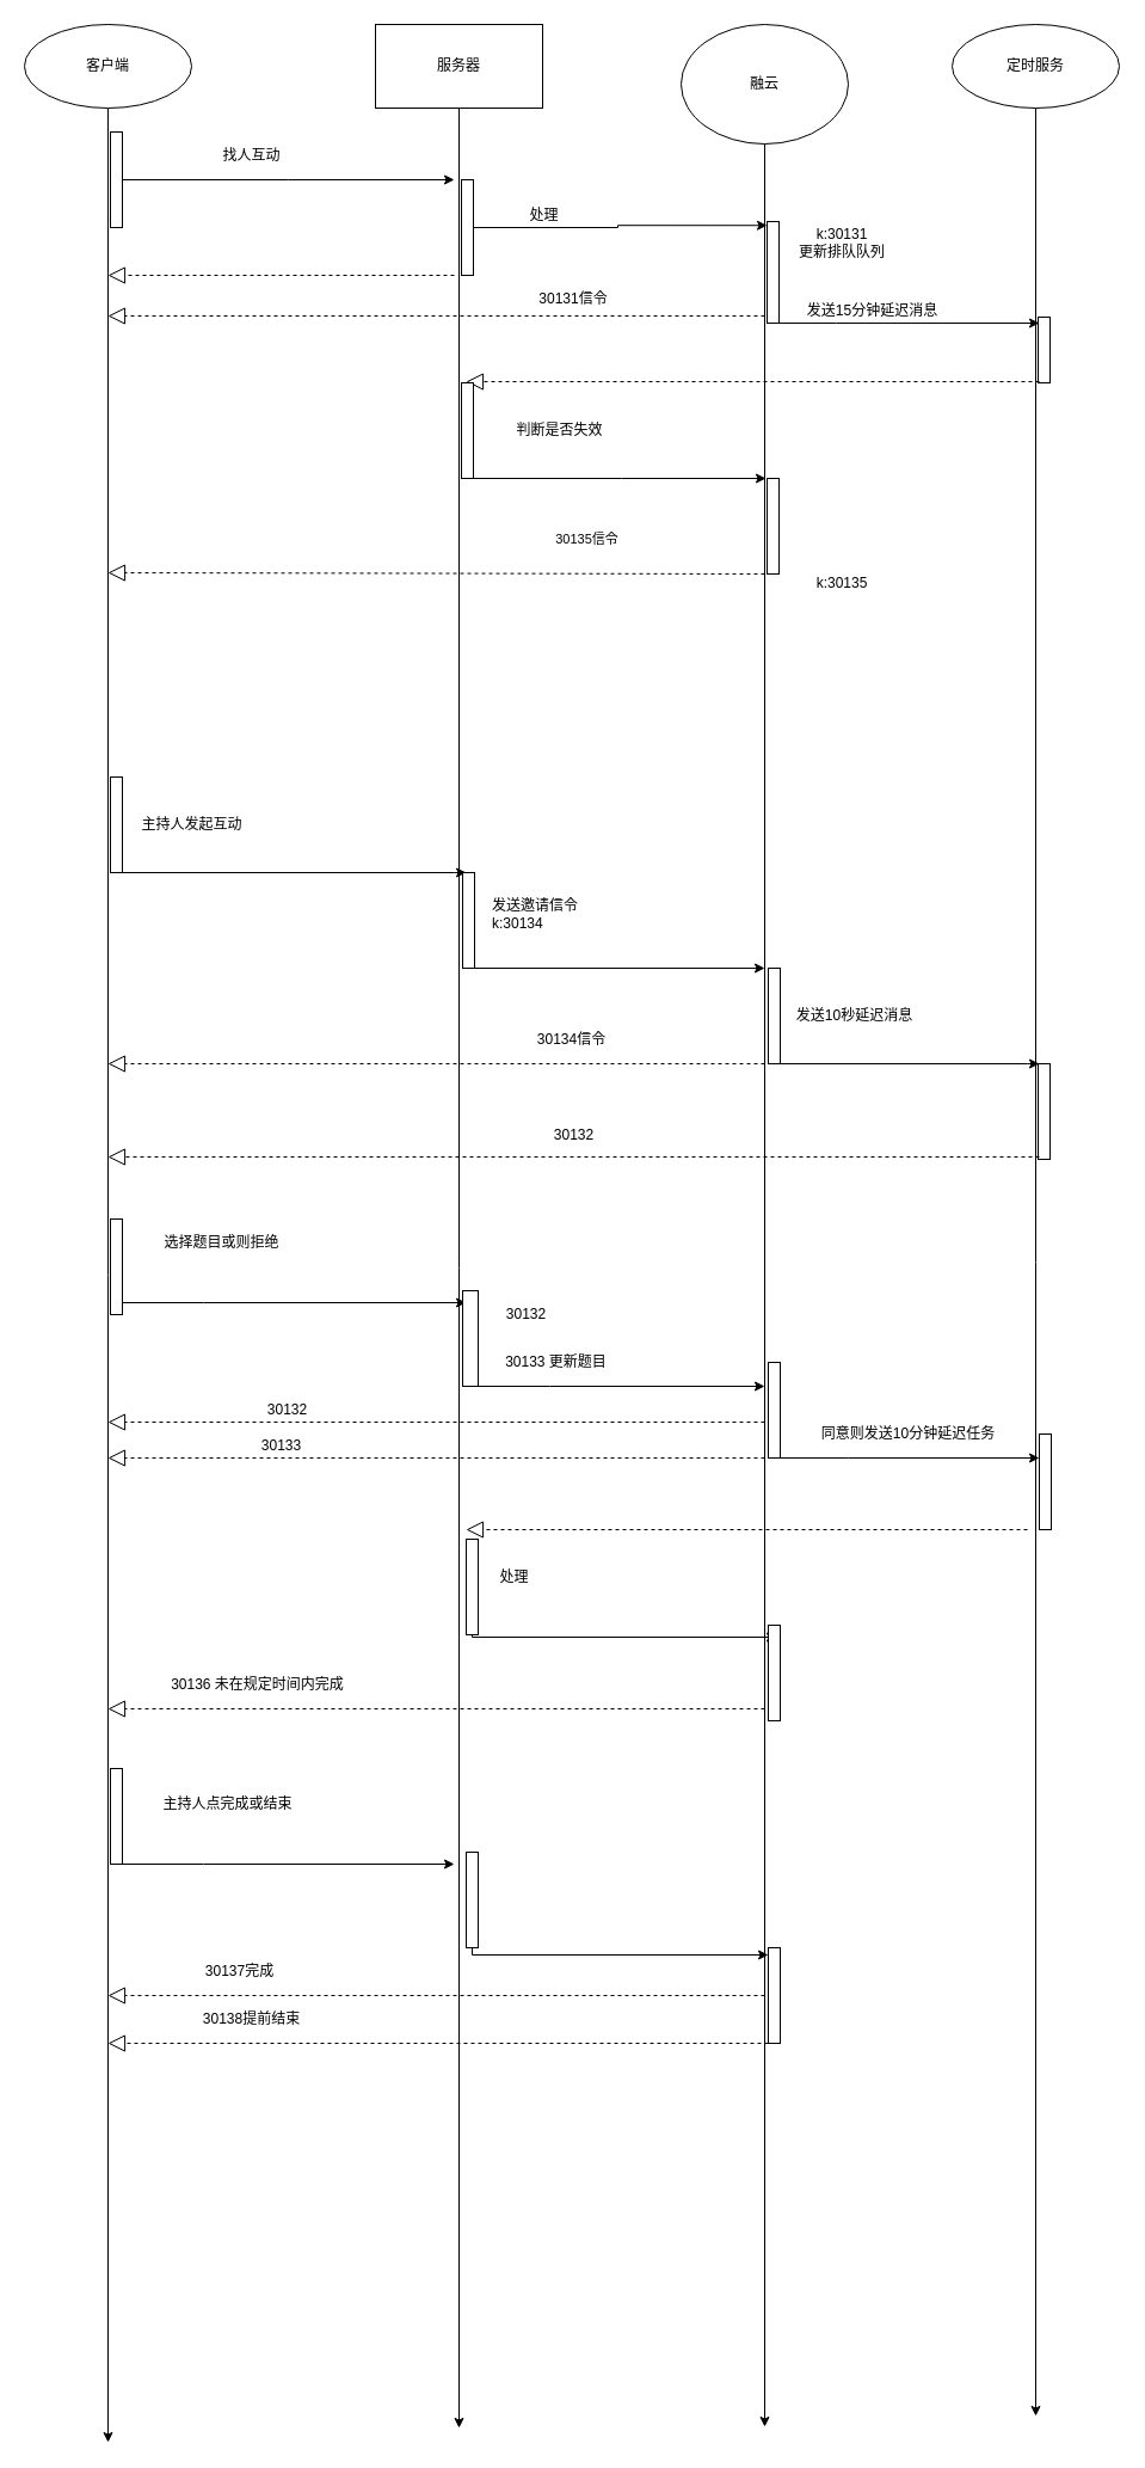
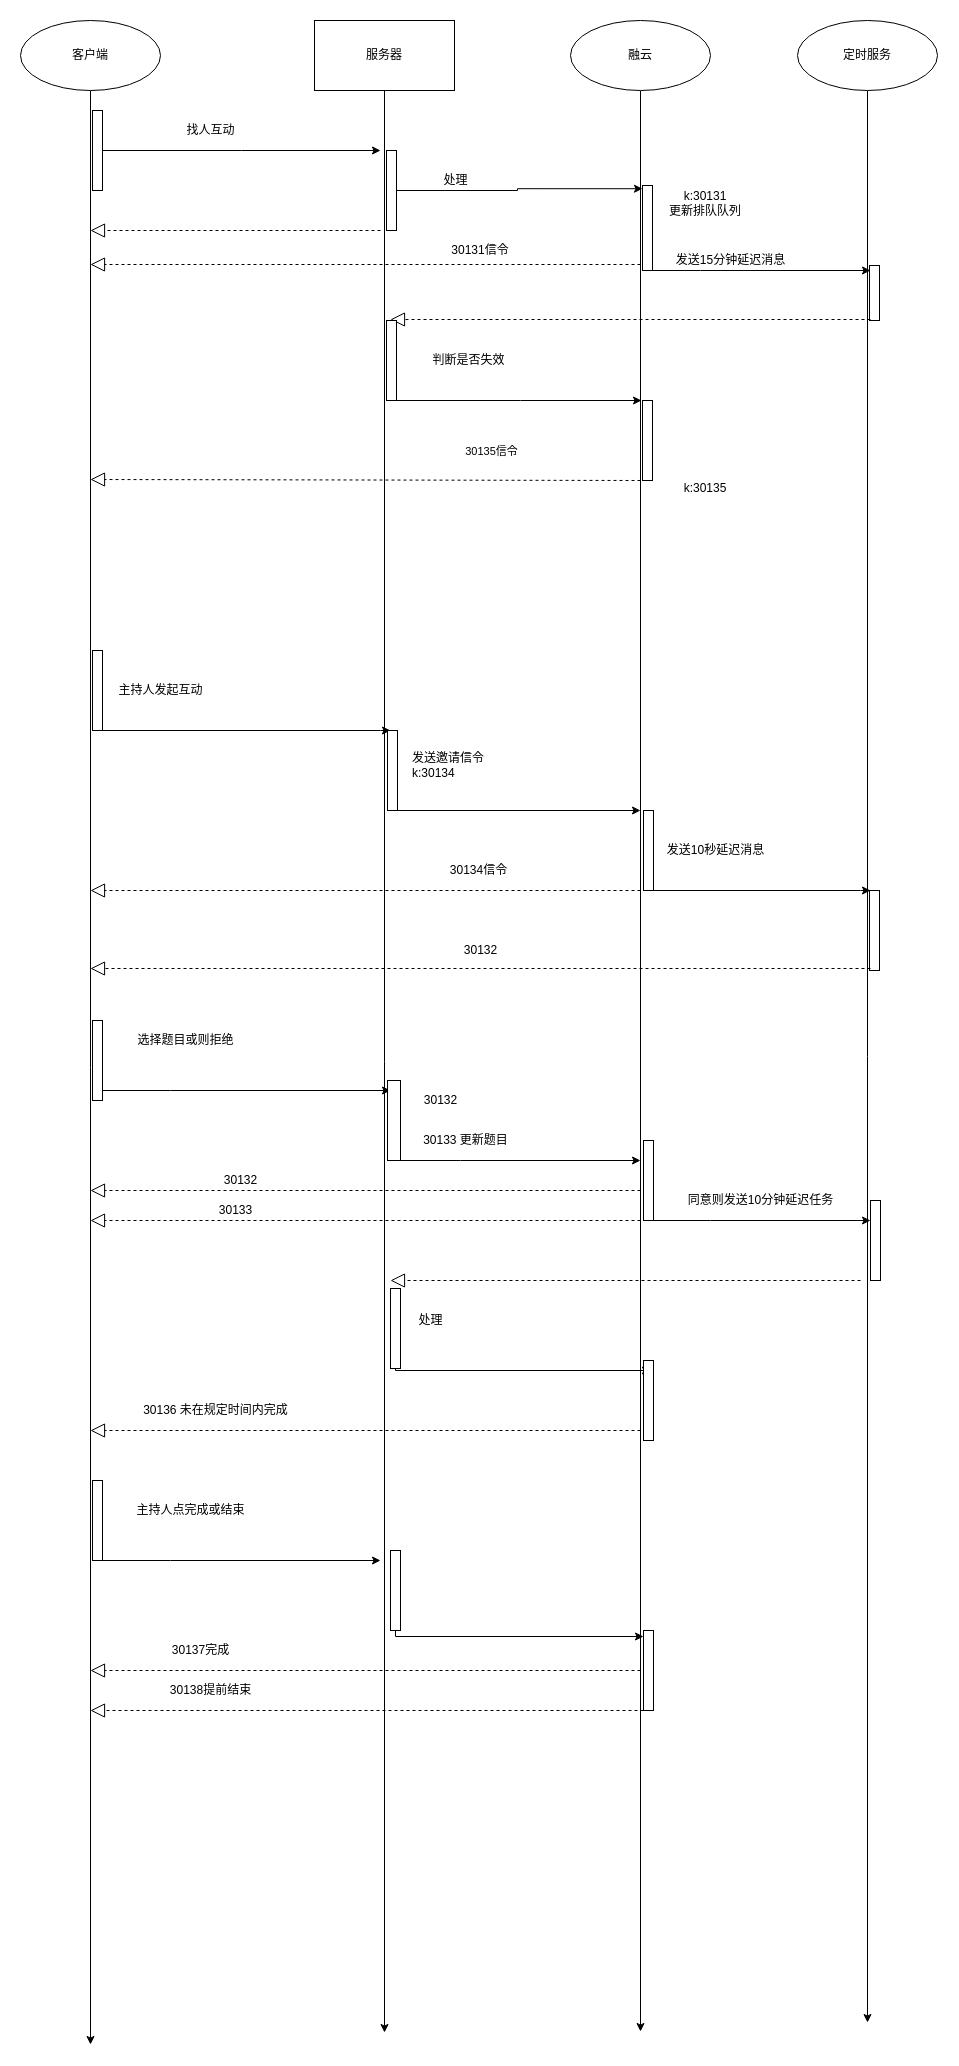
  <mxCell id="0" />
  <mxCell id="1" parent="0" />
  <mxCell id="2" style="edgeStyle=orthogonalEdgeStyle;rounded=0;orthogonalLoop=1;jettySize=auto;html=1;exitX=0.5;exitY=1;exitDx=0;exitDy=0;" edge="1" parent="1" source="3"><mxGeometry relative="1" as="geometry"><mxPoint x="90" y="2044" as="targetPoint" /></mxGeometry></mxCell>
  <mxCell id="3" value="客户端" style="ellipse;whiteSpace=wrap;html=1;" vertex="1" parent="1"><mxGeometry x="20" y="20" width="140" height="70" as="geometry" /></mxCell>
  <mxCell id="4" style="edgeStyle=orthogonalEdgeStyle;rounded=0;orthogonalLoop=1;jettySize=auto;html=1;exitX=0.5;exitY=1;exitDx=0;exitDy=0;" edge="1" parent="1" source="5"><mxGeometry relative="1" as="geometry"><mxPoint x="384" y="2032" as="targetPoint" /></mxGeometry></mxCell>
  <mxCell id="5" value="服务器" style="whiteSpace=wrap;html=1;rounded=0;" vertex="1" parent="1"><mxGeometry x="314" y="20" width="140" height="70" as="geometry" /></mxCell>
  <mxCell id="6" style="edgeStyle=orthogonalEdgeStyle;rounded=0;orthogonalLoop=1;jettySize=auto;html=1;" edge="1" parent="1" source="7"><mxGeometry relative="1" as="geometry"><mxPoint x="640" y="2031" as="targetPoint" /></mxGeometry></mxCell>
- <mxCell id="7" value="融云" style="ellipse;whiteSpace=wrap;html=1;" vertex="1" parent="1"><mxGeometry x="570" y="20" width="140" height="100" as="geometry" /></mxCell>
+ <mxCell id="7" value="融云" style="ellipse;whiteSpace=wrap;html=1;" vertex="1" parent="1"><mxGeometry x="570" y="20" width="140" height="70" as="geometry" /></mxCell>
  <mxCell id="8" style="edgeStyle=orthogonalEdgeStyle;rounded=0;orthogonalLoop=1;jettySize=auto;html=1;" edge="1" parent="1" source="9"><mxGeometry relative="1" as="geometry"><mxPoint x="867" y="2022" as="targetPoint" /></mxGeometry></mxCell>
  <mxCell id="9" value="定时服务" style="ellipse;whiteSpace=wrap;html=1;" vertex="1" parent="1"><mxGeometry x="797" y="20" width="140" height="70" as="geometry" /></mxCell>
  <mxCell id="10" style="edgeStyle=orthogonalEdgeStyle;rounded=0;orthogonalLoop=1;jettySize=auto;html=1;entryX=0;entryY=0.038;entryDx=0;entryDy=0;entryPerimeter=0;" edge="1" parent="1" source="11" target="18"><mxGeometry relative="1" as="geometry"><mxPoint x="630" y="190" as="targetPoint" /><Array as="points"><mxPoint x="517" y="190" /><mxPoint x="517" y="188" /></Array></mxGeometry></mxCell>
  <mxCell id="11" value="" style="html=1;points=[];perimeter=orthogonalPerimeter;" vertex="1" parent="1"><mxGeometry x="386" y="150" width="10" height="80" as="geometry" /></mxCell>
  <mxCell id="12" style="edgeStyle=orthogonalEdgeStyle;rounded=0;orthogonalLoop=1;jettySize=auto;html=1;" edge="1" parent="1" source="13"><mxGeometry relative="1" as="geometry"><mxPoint x="380" y="150" as="targetPoint" /></mxGeometry></mxCell>
  <mxCell id="13" value="" style="html=1;points=[];perimeter=orthogonalPerimeter;" vertex="1" parent="1"><mxGeometry x="92" y="110" width="10" height="80" as="geometry" /></mxCell>
  <mxCell id="14" value="找人互动" style="text;html=1;align=center;verticalAlign=middle;resizable=0;points=[];autosize=1;strokeColor=none;" vertex="1" parent="1"><mxGeometry x="180" y="120" width="60" height="20" as="geometry" /></mxCell>
  <mxCell id="15" value="处理" style="text;html=1;align=center;verticalAlign=middle;resizable=0;points=[];autosize=1;strokeColor=none;" vertex="1" parent="1"><mxGeometry x="435" y="170" width="40" height="20" as="geometry" /></mxCell>
  <mxCell id="16" value="" style="endArrow=block;dashed=1;endFill=0;endSize=12;html=1;" edge="1" parent="1"><mxGeometry width="160" relative="1" as="geometry"><mxPoint x="380" y="230" as="sourcePoint" /><mxPoint x="90" y="230" as="targetPoint" /></mxGeometry></mxCell>
  <mxCell id="17" style="edgeStyle=orthogonalEdgeStyle;rounded=0;orthogonalLoop=1;jettySize=auto;html=1;" edge="1" parent="1" source="18"><mxGeometry relative="1" as="geometry"><mxPoint x="870" y="270" as="targetPoint" /><Array as="points"><mxPoint x="700" y="270" /><mxPoint x="700" y="270" /></Array></mxGeometry></mxCell>
  <mxCell id="18" value="" style="html=1;points=[];perimeter=orthogonalPerimeter;" vertex="1" parent="1"><mxGeometry x="642" y="185" width="10" height="85" as="geometry" /></mxCell>
  <mxCell id="19" value="" style="endArrow=block;dashed=1;endFill=0;endSize=12;html=1;" edge="1" parent="1"><mxGeometry width="160" relative="1" as="geometry"><mxPoint x="640" y="264" as="sourcePoint" /><mxPoint x="90" y="264" as="targetPoint" /></mxGeometry></mxCell>
  <mxCell id="20" value="" style="html=1;points=[];perimeter=orthogonalPerimeter;" vertex="1" parent="1"><mxGeometry x="869" y="265" width="10" height="55" as="geometry" /></mxCell>
  <mxCell id="21" value="发送15分钟延迟消息" style="text;html=1;align=center;verticalAlign=middle;resizable=0;points=[];autosize=1;strokeColor=none;" vertex="1" parent="1"><mxGeometry x="670" y="250" width="120" height="20" as="geometry" /></mxCell>
  <mxCell id="22" value="" style="endArrow=block;dashed=1;endFill=0;endSize=12;html=1;exitX=0.1;exitY=0.982;exitDx=0;exitDy=0;exitPerimeter=0;" edge="1" parent="1" source="20"><mxGeometry width="160" relative="1" as="geometry"><mxPoint x="430" y="310" as="sourcePoint" /><mxPoint x="390" y="319" as="targetPoint" /></mxGeometry></mxCell>
  <mxCell id="23" style="edgeStyle=orthogonalEdgeStyle;rounded=0;orthogonalLoop=1;jettySize=auto;html=1;entryX=-0.1;entryY=0;entryDx=0;entryDy=0;entryPerimeter=0;" edge="1" parent="1" source="24" target="25"><mxGeometry relative="1" as="geometry"><Array as="points"><mxPoint x="520" y="400" /><mxPoint x="520" y="400" /></Array></mxGeometry></mxCell>
  <mxCell id="24" value="" style="html=1;points=[];perimeter=orthogonalPerimeter;" vertex="1" parent="1"><mxGeometry x="386" y="320" width="10" height="80" as="geometry" /></mxCell>
  <mxCell id="25" value="" style="html=1;points=[];perimeter=orthogonalPerimeter;" vertex="1" parent="1"><mxGeometry x="642" y="400" width="10" height="80" as="geometry" /></mxCell>
  <mxCell id="26" value="判断是否失效" style="text;html=1;align=center;verticalAlign=middle;resizable=0;points=[];autosize=1;strokeColor=none;" vertex="1" parent="1"><mxGeometry x="423" y="350" width="90" height="20" as="geometry" /></mxCell>
  <mxCell id="27" value="" style="endArrow=block;dashed=1;endFill=0;endSize=12;html=1;" edge="1" parent="1"><mxGeometry width="160" relative="1" as="geometry"><mxPoint x="640" y="480" as="sourcePoint" /><mxPoint x="90" y="479" as="targetPoint" /></mxGeometry></mxCell>
  <mxCell id="28" value="30135信令" style="edgeLabel;html=1;align=center;verticalAlign=middle;resizable=0;points=[];" vertex="1" connectable="0" parent="27"><mxGeometry x="0.147" relative="1" as="geometry"><mxPoint x="165" y="-29" as="offset" /></mxGeometry></mxCell>
  <mxCell id="29" value="30131信令&lt;br&gt;" style="text;html=1;strokeColor=none;fillColor=none;align=center;verticalAlign=middle;whiteSpace=wrap;rounded=0;" vertex="1" parent="1"><mxGeometry x="425" y="220" width="110" height="60" as="geometry" /></mxCell>
  <mxCell id="30" value="k:30131&lt;br&gt;&lt;div style=&quot;text-align: left&quot;&gt;更新排队队列&lt;/div&gt;" style="text;html=1;strokeColor=none;fillColor=none;align=center;verticalAlign=middle;whiteSpace=wrap;rounded=0;" vertex="1" parent="1"><mxGeometry x="660" y="165" width="90" height="75" as="geometry" /></mxCell>
  <mxCell id="31" value="k:30135" style="text;html=1;strokeColor=none;fillColor=none;align=center;verticalAlign=middle;whiteSpace=wrap;rounded=0;" vertex="1" parent="1"><mxGeometry x="660" y="450" width="90" height="75" as="geometry" /></mxCell>
  <mxCell id="32" style="edgeStyle=orthogonalEdgeStyle;rounded=0;orthogonalLoop=1;jettySize=auto;html=1;" edge="1" parent="1" source="33"><mxGeometry relative="1" as="geometry"><mxPoint x="390" y="730" as="targetPoint" /><Array as="points"><mxPoint x="380" y="730" /></Array></mxGeometry></mxCell>
  <mxCell id="33" value="" style="html=1;points=[];perimeter=orthogonalPerimeter;" vertex="1" parent="1"><mxGeometry x="92" y="650" width="10" height="80" as="geometry" /></mxCell>
  <mxCell id="34" value="主持人发起互动" style="text;html=1;align=center;verticalAlign=middle;resizable=0;points=[];autosize=1;strokeColor=none;" vertex="1" parent="1"><mxGeometry x="110" y="680" width="100" height="20" as="geometry" /></mxCell>
  <mxCell id="35" style="edgeStyle=orthogonalEdgeStyle;rounded=0;orthogonalLoop=1;jettySize=auto;html=1;" edge="1" parent="1" source="36"><mxGeometry relative="1" as="geometry"><mxPoint x="640" y="810" as="targetPoint" /><Array as="points"><mxPoint x="640" y="810" /></Array></mxGeometry></mxCell>
  <mxCell id="36" value="" style="html=1;points=[];perimeter=orthogonalPerimeter;" vertex="1" parent="1"><mxGeometry x="387" y="730" width="10" height="80" as="geometry" /></mxCell>
  <mxCell id="37" value="30134信令" style="text;html=1;align=center;verticalAlign=middle;resizable=0;points=[];autosize=1;strokeColor=none;" vertex="1" parent="1"><mxGeometry x="443" y="860" width="70" height="20" as="geometry" /></mxCell>
  <mxCell id="38" style="edgeStyle=orthogonalEdgeStyle;rounded=0;orthogonalLoop=1;jettySize=auto;html=1;" edge="1" parent="1" source="39"><mxGeometry relative="1" as="geometry"><mxPoint x="870" y="890" as="targetPoint" /><Array as="points"><mxPoint x="860" y="890" /></Array></mxGeometry></mxCell>
  <mxCell id="39" value="" style="html=1;points=[];perimeter=orthogonalPerimeter;" vertex="1" parent="1"><mxGeometry x="643" y="810" width="10" height="80" as="geometry" /></mxCell>
  <mxCell id="40" value="" style="endArrow=block;dashed=1;endFill=0;endSize=12;html=1;" edge="1" parent="1"><mxGeometry width="160" relative="1" as="geometry"><mxPoint x="640" y="890" as="sourcePoint" /><mxPoint x="90" y="890" as="targetPoint" /></mxGeometry></mxCell>
  <mxCell id="41" value="发送10秒延迟消息" style="text;html=1;align=center;verticalAlign=middle;resizable=0;points=[];autosize=1;strokeColor=none;" vertex="1" parent="1"><mxGeometry x="660" y="840" width="110" height="20" as="geometry" /></mxCell>
  <mxCell id="42" value="" style="html=1;points=[];perimeter=orthogonalPerimeter;" vertex="1" parent="1"><mxGeometry x="869" y="890" width="10" height="80" as="geometry" /></mxCell>
  <mxCell id="43" value="" style="endArrow=block;dashed=1;endFill=0;endSize=12;html=1;exitX=0.1;exitY=0.975;exitDx=0;exitDy=0;exitPerimeter=0;" edge="1" parent="1" source="42"><mxGeometry width="160" relative="1" as="geometry"><mxPoint x="670" y="960" as="sourcePoint" /><mxPoint x="90" y="968" as="targetPoint" /></mxGeometry></mxCell>
  <mxCell id="44" value="发送邀请信令&lt;br&gt;k:30134" style="text;html=1;strokeColor=none;fillColor=none;align=left;verticalAlign=middle;whiteSpace=wrap;rounded=0;" vertex="1" parent="1"><mxGeometry x="410" y="730" width="190" height="70" as="geometry" /></mxCell>
  <mxCell id="45" value="30132" style="text;html=1;align=center;verticalAlign=middle;resizable=0;points=[];autosize=1;strokeColor=none;" vertex="1" parent="1"><mxGeometry x="455" y="940" width="50" height="20" as="geometry" /></mxCell>
  <mxCell id="46" style="edgeStyle=orthogonalEdgeStyle;rounded=0;orthogonalLoop=1;jettySize=auto;html=1;" edge="1" parent="1" source="47"><mxGeometry relative="1" as="geometry"><mxPoint x="390" y="1090" as="targetPoint" /><Array as="points"><mxPoint x="170" y="1090" /><mxPoint x="170" y="1090" /></Array></mxGeometry></mxCell>
  <mxCell id="47" value="" style="html=1;points=[];perimeter=orthogonalPerimeter;" vertex="1" parent="1"><mxGeometry x="92" y="1020" width="10" height="80" as="geometry" /></mxCell>
  <mxCell id="48" value="选择题目或则拒绝" style="text;html=1;align=center;verticalAlign=middle;resizable=0;points=[];autosize=1;strokeColor=none;" vertex="1" parent="1"><mxGeometry x="130" y="1030" width="110" height="20" as="geometry" /></mxCell>
  <mxCell id="49" style="edgeStyle=orthogonalEdgeStyle;rounded=0;orthogonalLoop=1;jettySize=auto;html=1;" edge="1" parent="1" source="50"><mxGeometry relative="1" as="geometry"><mxPoint x="640" y="1160" as="targetPoint" /><Array as="points"><mxPoint x="460" y="1160" /><mxPoint x="460" y="1160" /></Array></mxGeometry></mxCell>
  <mxCell id="50" value="" style="html=1;points=[];perimeter=orthogonalPerimeter;" vertex="1" parent="1"><mxGeometry x="387" y="1080" width="13" height="80" as="geometry" /></mxCell>
  <mxCell id="51" style="edgeStyle=orthogonalEdgeStyle;rounded=0;orthogonalLoop=1;jettySize=auto;html=1;" edge="1" parent="1" source="52"><mxGeometry relative="1" as="geometry"><mxPoint x="870" y="1220" as="targetPoint" /><Array as="points"><mxPoint x="710" y="1220" /><mxPoint x="710" y="1220" /></Array></mxGeometry></mxCell>
  <mxCell id="52" value="" style="html=1;points=[];perimeter=orthogonalPerimeter;" vertex="1" parent="1"><mxGeometry x="643" y="1140" width="10" height="80" as="geometry" /></mxCell>
  <mxCell id="53" value="30132" style="text;html=1;align=center;verticalAlign=middle;resizable=0;points=[];autosize=1;strokeColor=none;" vertex="1" parent="1"><mxGeometry x="415" y="1090" width="50" height="20" as="geometry" /></mxCell>
  <mxCell id="54" value="30133 更新题目" style="text;html=1;align=center;verticalAlign=middle;resizable=0;points=[];autosize=1;strokeColor=none;" vertex="1" parent="1"><mxGeometry x="415" y="1130" width="100" height="20" as="geometry" /></mxCell>
  <mxCell id="55" value="" style="endArrow=block;dashed=1;endFill=0;endSize=12;html=1;" edge="1" parent="1"><mxGeometry width="160" relative="1" as="geometry"><mxPoint x="640" y="1220" as="sourcePoint" /><mxPoint x="90" y="1220" as="targetPoint" /></mxGeometry></mxCell>
  <mxCell id="56" value="" style="endArrow=block;dashed=1;endFill=0;endSize=12;html=1;" edge="1" parent="1"><mxGeometry width="160" relative="1" as="geometry"><mxPoint x="640" y="1190" as="sourcePoint" /><mxPoint x="90" y="1190" as="targetPoint" /></mxGeometry></mxCell>
  <mxCell id="57" value="30132" style="text;html=1;align=center;verticalAlign=middle;resizable=0;points=[];autosize=1;strokeColor=none;" vertex="1" parent="1"><mxGeometry x="215" y="1170" width="50" height="20" as="geometry" /></mxCell>
  <mxCell id="58" value="30133" style="text;html=1;align=center;verticalAlign=middle;resizable=0;points=[];autosize=1;strokeColor=none;" vertex="1" parent="1"><mxGeometry x="210" y="1200" width="50" height="20" as="geometry" /></mxCell>
  <mxCell id="59" value="" style="html=1;points=[];perimeter=orthogonalPerimeter;" vertex="1" parent="1"><mxGeometry x="870" y="1200" width="10" height="80" as="geometry" /></mxCell>
  <mxCell id="60" value="同意则发送10分钟延迟任务" style="text;html=1;align=center;verticalAlign=middle;resizable=0;points=[];autosize=1;strokeColor=none;" vertex="1" parent="1"><mxGeometry x="680" y="1190" width="160" height="20" as="geometry" /></mxCell>
  <mxCell id="61" value="" style="endArrow=block;dashed=1;endFill=0;endSize=12;html=1;" edge="1" parent="1"><mxGeometry width="160" relative="1" as="geometry"><mxPoint x="860" y="1280" as="sourcePoint" /><mxPoint x="390" y="1280" as="targetPoint" /></mxGeometry></mxCell>
  <mxCell id="62" style="edgeStyle=orthogonalEdgeStyle;rounded=0;orthogonalLoop=1;jettySize=auto;html=1;entryX=0.7;entryY=0.125;entryDx=0;entryDy=0;entryPerimeter=0;" edge="1" parent="1" source="63" target="65"><mxGeometry relative="1" as="geometry"><Array as="points"><mxPoint x="395" y="1370" /></Array></mxGeometry></mxCell>
  <mxCell id="63" value="" style="html=1;points=[];perimeter=orthogonalPerimeter;" vertex="1" parent="1"><mxGeometry x="390" y="1288" width="10" height="80" as="geometry" /></mxCell>
  <mxCell id="64" value="处理" style="text;html=1;align=center;verticalAlign=middle;resizable=0;points=[];autosize=1;strokeColor=none;" vertex="1" parent="1"><mxGeometry x="410" y="1310" width="40" height="20" as="geometry" /></mxCell>
  <mxCell id="65" value="" style="html=1;points=[];perimeter=orthogonalPerimeter;" vertex="1" parent="1"><mxGeometry x="643" y="1360" width="10" height="80" as="geometry" /></mxCell>
  <mxCell id="66" value="" style="endArrow=block;dashed=1;endFill=0;endSize=12;html=1;" edge="1" parent="1"><mxGeometry width="160" relative="1" as="geometry"><mxPoint x="640" y="1430" as="sourcePoint" /><mxPoint x="90" y="1430" as="targetPoint" /></mxGeometry></mxCell>
  <mxCell id="67" value="30136 未在规定时间内完成" style="text;html=1;align=center;verticalAlign=middle;resizable=0;points=[];autosize=1;strokeColor=none;" vertex="1" parent="1"><mxGeometry x="135" y="1400" width="160" height="20" as="geometry" /></mxCell>
  <mxCell id="68" style="edgeStyle=orthogonalEdgeStyle;rounded=0;orthogonalLoop=1;jettySize=auto;html=1;" edge="1" parent="1" source="69"><mxGeometry relative="1" as="geometry"><mxPoint x="380" y="1560" as="targetPoint" /><Array as="points"><mxPoint x="170" y="1560" /><mxPoint x="170" y="1560" /></Array></mxGeometry></mxCell>
  <mxCell id="69" value="" style="html=1;points=[];perimeter=orthogonalPerimeter;" vertex="1" parent="1"><mxGeometry x="92" y="1480" width="10" height="80" as="geometry" /></mxCell>
  <mxCell id="70" value="主持人点完成或结束" style="text;html=1;align=center;verticalAlign=middle;resizable=0;points=[];autosize=1;strokeColor=none;" vertex="1" parent="1"><mxGeometry x="130" y="1500" width="120" height="20" as="geometry" /></mxCell>
  <mxCell id="71" style="edgeStyle=orthogonalEdgeStyle;rounded=0;orthogonalLoop=1;jettySize=auto;html=1;entryX=0;entryY=0.075;entryDx=0;entryDy=0;entryPerimeter=0;" edge="1" parent="1" source="72" target="73"><mxGeometry relative="1" as="geometry"><Array as="points"><mxPoint x="395" y="1636" /></Array></mxGeometry></mxCell>
  <mxCell id="72" value="" style="html=1;points=[];perimeter=orthogonalPerimeter;" vertex="1" parent="1"><mxGeometry x="390" y="1550" width="10" height="80" as="geometry" /></mxCell>
  <mxCell id="73" value="" style="html=1;points=[];perimeter=orthogonalPerimeter;" vertex="1" parent="1"><mxGeometry x="643" y="1630" width="10" height="80" as="geometry" /></mxCell>
  <mxCell id="74" value="" style="endArrow=block;dashed=1;endFill=0;endSize=12;html=1;" edge="1" parent="1"><mxGeometry width="160" relative="1" as="geometry"><mxPoint x="640" y="1670" as="sourcePoint" /><mxPoint x="90" y="1670" as="targetPoint" /></mxGeometry></mxCell>
  <mxCell id="75" value="30137完成" style="text;html=1;align=center;verticalAlign=middle;resizable=0;points=[];autosize=1;strokeColor=none;" vertex="1" parent="1"><mxGeometry x="165" y="1640" width="70" height="20" as="geometry" /></mxCell>
  <mxCell id="76" value="" style="endArrow=block;dashed=1;endFill=0;endSize=12;html=1;" edge="1" parent="1" source="73"><mxGeometry width="160" relative="1" as="geometry"><mxPoint x="350" y="1740" as="sourcePoint" /><mxPoint x="90" y="1710" as="targetPoint" /></mxGeometry></mxCell>
  <mxCell id="77" value="30138提前结束" style="text;html=1;align=center;verticalAlign=middle;resizable=0;points=[];autosize=1;strokeColor=none;" vertex="1" parent="1"><mxGeometry x="160" y="1680" width="100" height="20" as="geometry" /></mxCell>
